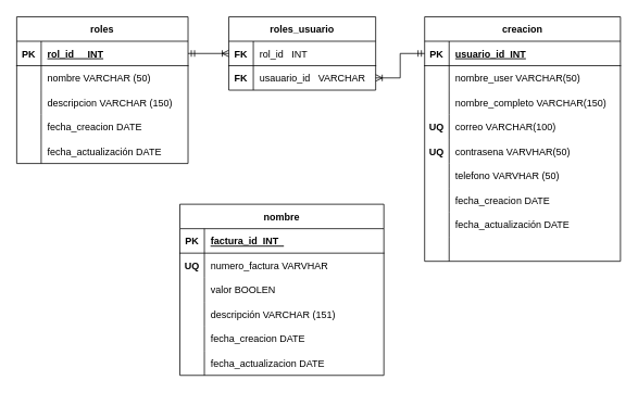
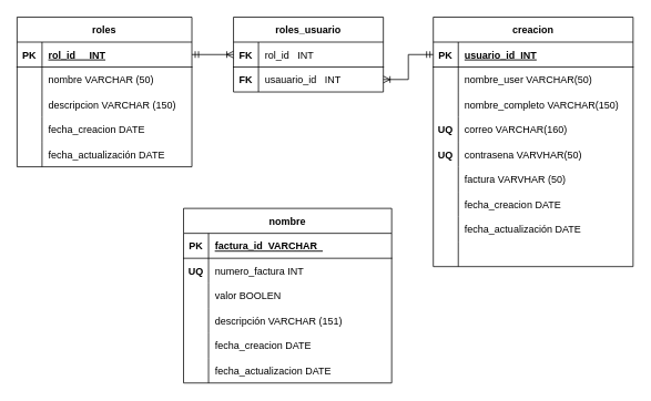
  <mxCell id="0" />
  <mxCell id="1" parent="0" />
  <mxCell id="2" value="roles_usuario" style="shape=table;startSize=30;container=1;collapsible=1;childLayout=tableLayout;fixedRows=1;rowLines=0;fontStyle=1;align=center;resizeLast=1;" parent="1" vertex="1"><mxGeometry x="280" y="20" width="180" height="90" as="geometry" /></mxCell>
  <mxCell id="3" value="" style="shape=tableRow;horizontal=0;startSize=0;swimlaneHead=0;swimlaneBody=0;fillColor=none;collapsible=0;dropTarget=0;points=[[0,0.5],[1,0.5]];portConstraint=eastwest;top=0;left=0;right=0;bottom=1;" parent="2" vertex="1"><mxGeometry y="30" width="180" height="30" as="geometry" /></mxCell>
  <mxCell id="4" value="FK" style="shape=partialRectangle;connectable=0;fillColor=none;top=0;left=0;bottom=0;right=0;fontStyle=1;overflow=hidden;" parent="3" vertex="1"><mxGeometry width="30" height="30" as="geometry"><mxRectangle width="30" height="30" as="alternateBounds" /></mxGeometry></mxCell>
  <mxCell id="5" value="rol_id   INT" style="shape=partialRectangle;connectable=0;fillColor=none;top=0;left=0;bottom=0;right=0;align=left;spacingLeft=6;fontStyle=0;overflow=hidden;" parent="3" vertex="1"><mxGeometry x="30" width="150" height="30" as="geometry"><mxRectangle width="150" height="30" as="alternateBounds" /></mxGeometry></mxCell>
  <mxCell id="6" value="" style="shape=tableRow;horizontal=0;startSize=0;swimlaneHead=0;swimlaneBody=0;fillColor=none;collapsible=0;dropTarget=0;points=[[0,0.5],[1,0.5]];portConstraint=eastwest;top=0;left=0;right=0;bottom=0;" parent="2" vertex="1"><mxGeometry y="60" width="180" height="30" as="geometry" /></mxCell>
  <mxCell id="7" value="FK" style="shape=partialRectangle;connectable=0;fillColor=none;top=0;left=0;bottom=0;right=0;editable=1;overflow=hidden;fontStyle=1" parent="6" vertex="1"><mxGeometry width="30" height="30" as="geometry"><mxRectangle width="30" height="30" as="alternateBounds" /></mxGeometry></mxCell>
- <mxCell id="8" value="usauario_id   VARCHAR" style="shape=partialRectangle;connectable=0;fillColor=none;top=0;left=0;bottom=0;right=0;align=left;spacingLeft=6;overflow=hidden;" parent="6" vertex="1"><mxGeometry x="30" width="150" height="30" as="geometry"><mxRectangle width="150" height="30" as="alternateBounds" /></mxGeometry></mxCell>
+ <mxCell id="8" value="usauario_id   INT" style="shape=partialRectangle;connectable=0;fillColor=none;top=0;left=0;bottom=0;right=0;align=left;spacingLeft=6;overflow=hidden;" parent="6" vertex="1"><mxGeometry x="30" width="150" height="30" as="geometry"><mxRectangle width="150" height="30" as="alternateBounds" /></mxGeometry></mxCell>
  <mxCell id="9" value="creacion" style="shape=table;startSize=30;container=1;collapsible=1;childLayout=tableLayout;fixedRows=1;rowLines=0;fontStyle=1;align=center;resizeLast=1;" parent="1" vertex="1"><mxGeometry x="520" y="20" width="240" height="300" as="geometry" /></mxCell>
  <mxCell id="10" value="" style="shape=tableRow;horizontal=0;startSize=0;swimlaneHead=0;swimlaneBody=0;fillColor=none;collapsible=0;dropTarget=0;points=[[0,0.5],[1,0.5]];portConstraint=eastwest;top=0;left=0;right=0;bottom=1;" parent="9" vertex="1"><mxGeometry y="30" width="240" height="30" as="geometry" /></mxCell>
  <mxCell id="11" value="PK" style="shape=partialRectangle;connectable=0;fillColor=none;top=0;left=0;bottom=0;right=0;fontStyle=1;overflow=hidden;" parent="10" vertex="1"><mxGeometry width="30" height="30" as="geometry"><mxRectangle width="30" height="30" as="alternateBounds" /></mxGeometry></mxCell>
  <mxCell id="12" value="usuario_id  INT" style="shape=partialRectangle;connectable=0;fillColor=none;top=0;left=0;bottom=0;right=0;align=left;spacingLeft=6;fontStyle=5;overflow=hidden;" parent="10" vertex="1"><mxGeometry x="30" width="210" height="30" as="geometry"><mxRectangle width="210" height="30" as="alternateBounds" /></mxGeometry></mxCell>
  <mxCell id="13" value="" style="shape=tableRow;horizontal=0;startSize=0;swimlaneHead=0;swimlaneBody=0;fillColor=none;collapsible=0;dropTarget=0;points=[[0,0.5],[1,0.5]];portConstraint=eastwest;top=0;left=0;right=0;bottom=0;" parent="9" vertex="1"><mxGeometry y="60" width="240" height="30" as="geometry" /></mxCell>
  <mxCell id="14" value="" style="shape=partialRectangle;connectable=0;fillColor=none;top=0;left=0;bottom=0;right=0;editable=1;overflow=hidden;fontStyle=1" parent="13" vertex="1"><mxGeometry width="30" height="30" as="geometry"><mxRectangle width="30" height="30" as="alternateBounds" /></mxGeometry></mxCell>
  <mxCell id="15" value="nombre_user VARCHAR(50)" style="shape=partialRectangle;connectable=0;fillColor=none;top=0;left=0;bottom=0;right=0;align=left;spacingLeft=6;overflow=hidden;" parent="13" vertex="1"><mxGeometry x="30" width="210" height="30" as="geometry"><mxRectangle width="210" height="30" as="alternateBounds" /></mxGeometry></mxCell>
  <mxCell id="16" value="" style="shape=tableRow;horizontal=0;startSize=0;swimlaneHead=0;swimlaneBody=0;fillColor=none;collapsible=0;dropTarget=0;points=[[0,0.5],[1,0.5]];portConstraint=eastwest;top=0;left=0;right=0;bottom=0;" parent="9" vertex="1"><mxGeometry y="90" width="240" height="30" as="geometry" /></mxCell>
  <mxCell id="17" value="    " style="shape=partialRectangle;connectable=0;fillColor=none;top=0;left=0;bottom=0;right=0;editable=1;overflow=hidden;fontStyle=1" parent="16" vertex="1"><mxGeometry width="30" height="30" as="geometry"><mxRectangle width="30" height="30" as="alternateBounds" /></mxGeometry></mxCell>
  <mxCell id="18" value="nombre_completo VARCHAR(150)" style="shape=partialRectangle;connectable=0;fillColor=none;top=0;left=0;bottom=0;right=0;align=left;spacingLeft=6;overflow=hidden;" parent="16" vertex="1"><mxGeometry x="30" width="210" height="30" as="geometry"><mxRectangle width="210" height="30" as="alternateBounds" /></mxGeometry></mxCell>
  <mxCell id="19" value="" style="shape=tableRow;horizontal=0;startSize=0;swimlaneHead=0;swimlaneBody=0;fillColor=none;collapsible=0;dropTarget=0;points=[[0,0.5],[1,0.5]];portConstraint=eastwest;top=0;left=0;right=0;bottom=0;" parent="9" vertex="1"><mxGeometry y="120" width="240" height="30" as="geometry" /></mxCell>
  <mxCell id="20" value="UQ" style="shape=partialRectangle;connectable=0;fillColor=none;top=0;left=0;bottom=0;right=0;editable=1;overflow=hidden;fontStyle=1" parent="19" vertex="1"><mxGeometry width="30" height="30" as="geometry"><mxRectangle width="30" height="30" as="alternateBounds" /></mxGeometry></mxCell>
- <mxCell id="21" value="correo VARCHAR(100)" style="shape=partialRectangle;connectable=0;fillColor=none;top=0;left=0;bottom=0;right=0;align=left;spacingLeft=6;overflow=hidden;" parent="19" vertex="1"><mxGeometry x="30" width="210" height="30" as="geometry"><mxRectangle width="210" height="30" as="alternateBounds" /></mxGeometry></mxCell>
+ <mxCell id="21" value="correo VARCHAR(160)" style="shape=partialRectangle;connectable=0;fillColor=none;top=0;left=0;bottom=0;right=0;align=left;spacingLeft=6;overflow=hidden;" parent="19" vertex="1"><mxGeometry x="30" width="210" height="30" as="geometry"><mxRectangle width="210" height="30" as="alternateBounds" /></mxGeometry></mxCell>
  <mxCell id="22" value="" style="shape=tableRow;horizontal=0;startSize=0;swimlaneHead=0;swimlaneBody=0;fillColor=none;collapsible=0;dropTarget=0;points=[[0,0.5],[1,0.5]];portConstraint=eastwest;top=0;left=0;right=0;bottom=0;" parent="9" vertex="1"><mxGeometry y="150" width="240" height="30" as="geometry" /></mxCell>
  <mxCell id="23" value="UQ" style="shape=partialRectangle;connectable=0;fillColor=none;top=0;left=0;bottom=0;right=0;editable=1;overflow=hidden;fontStyle=1" parent="22" vertex="1"><mxGeometry width="30" height="30" as="geometry"><mxRectangle width="30" height="30" as="alternateBounds" /></mxGeometry></mxCell>
  <mxCell id="24" value="contrasena VARVHAR(50)" style="shape=partialRectangle;connectable=0;fillColor=none;top=0;left=0;bottom=0;right=0;align=left;spacingLeft=6;overflow=hidden;" parent="22" vertex="1"><mxGeometry x="30" width="210" height="30" as="geometry"><mxRectangle width="210" height="30" as="alternateBounds" /></mxGeometry></mxCell>
  <mxCell id="25" value="" style="shape=tableRow;horizontal=0;startSize=0;swimlaneHead=0;swimlaneBody=0;fillColor=none;collapsible=0;dropTarget=0;points=[[0,0.5],[1,0.5]];portConstraint=eastwest;top=0;left=0;right=0;bottom=0;" parent="9" vertex="1"><mxGeometry y="180" width="240" height="30" as="geometry" /></mxCell>
  <mxCell id="26" value="" style="shape=partialRectangle;connectable=0;fillColor=none;top=0;left=0;bottom=0;right=0;editable=1;overflow=hidden;" parent="25" vertex="1"><mxGeometry width="30" height="30" as="geometry"><mxRectangle width="30" height="30" as="alternateBounds" /></mxGeometry></mxCell>
- <mxCell id="27" value="telefono VARVHAR (50)" style="shape=partialRectangle;connectable=0;fillColor=none;top=0;left=0;bottom=0;right=0;align=left;spacingLeft=6;overflow=hidden;" parent="25" vertex="1"><mxGeometry x="30" width="210" height="30" as="geometry"><mxRectangle width="210" height="30" as="alternateBounds" /></mxGeometry></mxCell>
+ <mxCell id="27" value="factura VARVHAR (50)" style="shape=partialRectangle;connectable=0;fillColor=none;top=0;left=0;bottom=0;right=0;align=left;spacingLeft=6;overflow=hidden;" parent="25" vertex="1"><mxGeometry x="30" width="210" height="30" as="geometry"><mxRectangle width="210" height="30" as="alternateBounds" /></mxGeometry></mxCell>
  <mxCell id="28" value="" style="shape=tableRow;horizontal=0;startSize=0;swimlaneHead=0;swimlaneBody=0;fillColor=none;collapsible=0;dropTarget=0;points=[[0,0.5],[1,0.5]];portConstraint=eastwest;top=0;left=0;right=0;bottom=0;" parent="9" vertex="1"><mxGeometry y="210" width="240" height="30" as="geometry" /></mxCell>
  <mxCell id="29" value="" style="shape=partialRectangle;connectable=0;fillColor=none;top=0;left=0;bottom=0;right=0;editable=1;overflow=hidden;" parent="28" vertex="1"><mxGeometry width="30" height="30" as="geometry"><mxRectangle width="30" height="30" as="alternateBounds" /></mxGeometry></mxCell>
  <mxCell id="30" value="fecha_creacion DATE" style="shape=partialRectangle;connectable=0;fillColor=none;top=0;left=0;bottom=0;right=0;align=left;spacingLeft=6;overflow=hidden;" parent="28" vertex="1"><mxGeometry x="30" width="210" height="30" as="geometry"><mxRectangle width="210" height="30" as="alternateBounds" /></mxGeometry></mxCell>
  <mxCell id="31" value="" style="shape=tableRow;horizontal=0;startSize=0;swimlaneHead=0;swimlaneBody=0;fillColor=none;collapsible=0;dropTarget=0;points=[[0,0.5],[1,0.5]];portConstraint=eastwest;top=0;left=0;right=0;bottom=0;" parent="9" vertex="1"><mxGeometry y="240" width="240" height="30" as="geometry" /></mxCell>
  <mxCell id="32" value="" style="shape=partialRectangle;connectable=0;fillColor=none;top=0;left=0;bottom=0;right=0;editable=1;overflow=hidden;fontStyle=1" parent="31" vertex="1"><mxGeometry width="30" height="30" as="geometry"><mxRectangle width="30" height="30" as="alternateBounds" /></mxGeometry></mxCell>
  <mxCell id="33" value="fecha_actualización DATE" style="shape=partialRectangle;connectable=0;fillColor=none;top=0;left=0;bottom=0;right=0;align=left;spacingLeft=6;overflow=hidden;" parent="31" vertex="1"><mxGeometry x="30" width="210" height="30" as="geometry"><mxRectangle width="210" height="30" as="alternateBounds" /></mxGeometry></mxCell>
  <mxCell id="34" value="" style="shape=tableRow;horizontal=0;startSize=0;swimlaneHead=0;swimlaneBody=0;fillColor=none;collapsible=0;dropTarget=0;points=[[0,0.5],[1,0.5]];portConstraint=eastwest;top=0;left=0;right=0;bottom=0;" parent="9" vertex="1"><mxGeometry y="270" width="240" height="30" as="geometry" /></mxCell>
  <mxCell id="35" value="" style="shape=partialRectangle;connectable=0;fillColor=none;top=0;left=0;bottom=0;right=0;editable=1;overflow=hidden;fontStyle=1" parent="34" vertex="1"><mxGeometry width="30" height="30" as="geometry"><mxRectangle width="30" height="30" as="alternateBounds" /></mxGeometry></mxCell>
  <mxCell id="36" value="" style="shape=partialRectangle;connectable=0;fillColor=none;top=0;left=0;bottom=0;right=0;align=left;spacingLeft=6;overflow=hidden;" parent="34" vertex="1"><mxGeometry x="30" width="210" height="30" as="geometry"><mxRectangle width="210" height="30" as="alternateBounds" /></mxGeometry></mxCell>
  <mxCell id="37" value="nombre" style="shape=table;startSize=30;container=1;collapsible=1;childLayout=tableLayout;fixedRows=1;rowLines=0;fontStyle=1;align=center;resizeLast=1;" parent="1" vertex="1"><mxGeometry x="220" y="250" width="250" height="210" as="geometry" /></mxCell>
  <mxCell id="38" value="" style="shape=tableRow;horizontal=0;startSize=0;swimlaneHead=0;swimlaneBody=0;fillColor=none;collapsible=0;dropTarget=0;points=[[0,0.5],[1,0.5]];portConstraint=eastwest;top=0;left=0;right=0;bottom=1;" parent="37" vertex="1"><mxGeometry y="30" width="250" height="30" as="geometry" /></mxCell>
  <mxCell id="39" value="PK" style="shape=partialRectangle;connectable=0;fillColor=none;top=0;left=0;bottom=0;right=0;fontStyle=1;overflow=hidden;" parent="38" vertex="1"><mxGeometry width="30" height="30" as="geometry"><mxRectangle width="30" height="30" as="alternateBounds" /></mxGeometry></mxCell>
- <mxCell id="40" value="factura_id  INT  " style="shape=partialRectangle;connectable=0;fillColor=none;top=0;left=0;bottom=0;right=0;align=left;spacingLeft=6;fontStyle=5;overflow=hidden;" parent="38" vertex="1"><mxGeometry x="30" width="220" height="30" as="geometry"><mxRectangle width="220" height="30" as="alternateBounds" /></mxGeometry></mxCell>
+ <mxCell id="40" value="factura_id  VARCHAR  " style="shape=partialRectangle;connectable=0;fillColor=none;top=0;left=0;bottom=0;right=0;align=left;spacingLeft=6;fontStyle=5;overflow=hidden;" parent="38" vertex="1"><mxGeometry x="30" width="220" height="30" as="geometry"><mxRectangle width="220" height="30" as="alternateBounds" /></mxGeometry></mxCell>
  <mxCell id="41" value="" style="shape=tableRow;horizontal=0;startSize=0;swimlaneHead=0;swimlaneBody=0;fillColor=none;collapsible=0;dropTarget=0;points=[[0,0.5],[1,0.5]];portConstraint=eastwest;top=0;left=0;right=0;bottom=0;" parent="37" vertex="1"><mxGeometry y="60" width="250" height="30" as="geometry" /></mxCell>
  <mxCell id="42" value="UQ" style="shape=partialRectangle;connectable=0;fillColor=none;top=0;left=0;bottom=0;right=0;editable=1;overflow=hidden;fontStyle=1" parent="41" vertex="1"><mxGeometry width="30" height="30" as="geometry"><mxRectangle width="30" height="30" as="alternateBounds" /></mxGeometry></mxCell>
- <mxCell id="43" value="numero_factura VARVHAR" style="shape=partialRectangle;connectable=0;fillColor=none;top=0;left=0;bottom=0;right=0;align=left;spacingLeft=6;overflow=hidden;" parent="41" vertex="1"><mxGeometry x="30" width="220" height="30" as="geometry"><mxRectangle width="220" height="30" as="alternateBounds" /></mxGeometry></mxCell>
+ <mxCell id="43" value="numero_factura INT" style="shape=partialRectangle;connectable=0;fillColor=none;top=0;left=0;bottom=0;right=0;align=left;spacingLeft=6;overflow=hidden;" parent="41" vertex="1"><mxGeometry x="30" width="220" height="30" as="geometry"><mxRectangle width="220" height="30" as="alternateBounds" /></mxGeometry></mxCell>
  <mxCell id="44" value="" style="shape=tableRow;horizontal=0;startSize=0;swimlaneHead=0;swimlaneBody=0;fillColor=none;collapsible=0;dropTarget=0;points=[[0,0.5],[1,0.5]];portConstraint=eastwest;top=0;left=0;right=0;bottom=0;" parent="37" vertex="1"><mxGeometry y="90" width="250" height="30" as="geometry" /></mxCell>
  <mxCell id="45" value="" style="shape=partialRectangle;connectable=0;fillColor=none;top=0;left=0;bottom=0;right=0;editable=1;overflow=hidden;" parent="44" vertex="1"><mxGeometry width="30" height="30" as="geometry"><mxRectangle width="30" height="30" as="alternateBounds" /></mxGeometry></mxCell>
  <mxCell id="46" value="valor BOOLEN" style="shape=partialRectangle;connectable=0;fillColor=none;top=0;left=0;bottom=0;right=0;align=left;spacingLeft=6;overflow=hidden;" parent="44" vertex="1"><mxGeometry x="30" width="220" height="30" as="geometry"><mxRectangle width="220" height="30" as="alternateBounds" /></mxGeometry></mxCell>
  <mxCell id="47" value="" style="shape=tableRow;horizontal=0;startSize=0;swimlaneHead=0;swimlaneBody=0;fillColor=none;collapsible=0;dropTarget=0;points=[[0,0.5],[1,0.5]];portConstraint=eastwest;top=0;left=0;right=0;bottom=0;" parent="37" vertex="1"><mxGeometry y="120" width="250" height="30" as="geometry" /></mxCell>
  <mxCell id="48" value="" style="shape=partialRectangle;connectable=0;fillColor=none;top=0;left=0;bottom=0;right=0;editable=1;overflow=hidden;" parent="47" vertex="1"><mxGeometry width="30" height="30" as="geometry"><mxRectangle width="30" height="30" as="alternateBounds" /></mxGeometry></mxCell>
  <mxCell id="49" value="descripción VARCHAR (151)" style="shape=partialRectangle;connectable=0;fillColor=none;top=0;left=0;bottom=0;right=0;align=left;spacingLeft=6;overflow=hidden;" parent="47" vertex="1"><mxGeometry x="30" width="220" height="30" as="geometry"><mxRectangle width="220" height="30" as="alternateBounds" /></mxGeometry></mxCell>
  <mxCell id="50" value="" style="shape=tableRow;horizontal=0;startSize=0;swimlaneHead=0;swimlaneBody=0;fillColor=none;collapsible=0;dropTarget=0;points=[[0,0.5],[1,0.5]];portConstraint=eastwest;top=0;left=0;right=0;bottom=0;" parent="37" vertex="1"><mxGeometry y="150" width="250" height="30" as="geometry" /></mxCell>
  <mxCell id="51" value="" style="shape=partialRectangle;connectable=0;fillColor=none;top=0;left=0;bottom=0;right=0;editable=1;overflow=hidden;" parent="50" vertex="1"><mxGeometry width="30" height="30" as="geometry"><mxRectangle width="30" height="30" as="alternateBounds" /></mxGeometry></mxCell>
  <mxCell id="52" value="fecha_creacion DATE" style="shape=partialRectangle;connectable=0;fillColor=none;top=0;left=0;bottom=0;right=0;align=left;spacingLeft=6;overflow=hidden;" parent="50" vertex="1"><mxGeometry x="30" width="220" height="30" as="geometry"><mxRectangle width="220" height="30" as="alternateBounds" /></mxGeometry></mxCell>
  <mxCell id="53" value="" style="shape=tableRow;horizontal=0;startSize=0;swimlaneHead=0;swimlaneBody=0;fillColor=none;collapsible=0;dropTarget=0;points=[[0,0.5],[1,0.5]];portConstraint=eastwest;top=0;left=0;right=0;bottom=0;" parent="37" vertex="1"><mxGeometry y="180" width="250" height="30" as="geometry" /></mxCell>
  <mxCell id="54" value="" style="shape=partialRectangle;connectable=0;fillColor=none;top=0;left=0;bottom=0;right=0;editable=1;overflow=hidden;" parent="53" vertex="1"><mxGeometry width="30" height="30" as="geometry"><mxRectangle width="30" height="30" as="alternateBounds" /></mxGeometry></mxCell>
  <mxCell id="55" value="fecha_actualizacion DATE" style="shape=partialRectangle;connectable=0;fillColor=none;top=0;left=0;bottom=0;right=0;align=left;spacingLeft=6;overflow=hidden;" parent="53" vertex="1"><mxGeometry x="30" width="220" height="30" as="geometry"><mxRectangle width="220" height="30" as="alternateBounds" /></mxGeometry></mxCell>
  <mxCell id="56" value="roles" style="shape=table;startSize=30;container=1;collapsible=1;childLayout=tableLayout;fixedRows=1;rowLines=0;fontStyle=1;align=center;resizeLast=1;" parent="1" vertex="1"><mxGeometry x="20" y="20" width="210" height="180" as="geometry" /></mxCell>
  <mxCell id="57" value="" style="shape=tableRow;horizontal=0;startSize=0;swimlaneHead=0;swimlaneBody=0;fillColor=none;collapsible=0;dropTarget=0;points=[[0,0.5],[1,0.5]];portConstraint=eastwest;top=0;left=0;right=0;bottom=1;" parent="56" vertex="1"><mxGeometry y="30" width="210" height="30" as="geometry" /></mxCell>
  <mxCell id="58" value="PK" style="shape=partialRectangle;connectable=0;fillColor=none;top=0;left=0;bottom=0;right=0;fontStyle=1;overflow=hidden;" parent="57" vertex="1"><mxGeometry width="30" height="30" as="geometry"><mxRectangle width="30" height="30" as="alternateBounds" /></mxGeometry></mxCell>
  <mxCell id="59" value="rol_id     INT" style="shape=partialRectangle;connectable=0;fillColor=none;top=0;left=0;bottom=0;right=0;align=left;spacingLeft=6;fontStyle=5;overflow=hidden;" parent="57" vertex="1"><mxGeometry x="30" width="180" height="30" as="geometry"><mxRectangle width="180" height="30" as="alternateBounds" /></mxGeometry></mxCell>
  <mxCell id="60" value="" style="shape=tableRow;horizontal=0;startSize=0;swimlaneHead=0;swimlaneBody=0;fillColor=none;collapsible=0;dropTarget=0;points=[[0,0.5],[1,0.5]];portConstraint=eastwest;top=0;left=0;right=0;bottom=0;" parent="56" vertex="1"><mxGeometry y="60" width="210" height="30" as="geometry" /></mxCell>
  <mxCell id="61" value="" style="shape=partialRectangle;connectable=0;fillColor=none;top=0;left=0;bottom=0;right=0;editable=1;overflow=hidden;" parent="60" vertex="1"><mxGeometry width="30" height="30" as="geometry"><mxRectangle width="30" height="30" as="alternateBounds" /></mxGeometry></mxCell>
  <mxCell id="62" value="nombre VARCHAR (50)" style="shape=partialRectangle;connectable=0;fillColor=none;top=0;left=0;bottom=0;right=0;align=left;spacingLeft=6;overflow=hidden;" parent="60" vertex="1"><mxGeometry x="30" width="180" height="30" as="geometry"><mxRectangle width="180" height="30" as="alternateBounds" /></mxGeometry></mxCell>
  <mxCell id="63" value="" style="shape=tableRow;horizontal=0;startSize=0;swimlaneHead=0;swimlaneBody=0;fillColor=none;collapsible=0;dropTarget=0;points=[[0,0.5],[1,0.5]];portConstraint=eastwest;top=0;left=0;right=0;bottom=0;" parent="56" vertex="1"><mxGeometry y="90" width="210" height="30" as="geometry" /></mxCell>
  <mxCell id="64" value="" style="shape=partialRectangle;connectable=0;fillColor=none;top=0;left=0;bottom=0;right=0;editable=1;overflow=hidden;" parent="63" vertex="1"><mxGeometry width="30" height="30" as="geometry"><mxRectangle width="30" height="30" as="alternateBounds" /></mxGeometry></mxCell>
  <mxCell id="65" value="descripcion VARCHAR (150)" style="shape=partialRectangle;connectable=0;fillColor=none;top=0;left=0;bottom=0;right=0;align=left;spacingLeft=6;overflow=hidden;" parent="63" vertex="1"><mxGeometry x="30" width="180" height="30" as="geometry"><mxRectangle width="180" height="30" as="alternateBounds" /></mxGeometry></mxCell>
  <mxCell id="66" value="" style="shape=tableRow;horizontal=0;startSize=0;swimlaneHead=0;swimlaneBody=0;fillColor=none;collapsible=0;dropTarget=0;points=[[0,0.5],[1,0.5]];portConstraint=eastwest;top=0;left=0;right=0;bottom=0;" parent="56" vertex="1"><mxGeometry y="120" width="210" height="30" as="geometry" /></mxCell>
  <mxCell id="67" value="" style="shape=partialRectangle;connectable=0;fillColor=none;top=0;left=0;bottom=0;right=0;editable=1;overflow=hidden;" parent="66" vertex="1"><mxGeometry width="30" height="30" as="geometry"><mxRectangle width="30" height="30" as="alternateBounds" /></mxGeometry></mxCell>
  <mxCell id="68" value="fecha_creacion DATE" style="shape=partialRectangle;connectable=0;fillColor=none;top=0;left=0;bottom=0;right=0;align=left;spacingLeft=6;overflow=hidden;" parent="66" vertex="1"><mxGeometry x="30" width="180" height="30" as="geometry"><mxRectangle width="180" height="30" as="alternateBounds" /></mxGeometry></mxCell>
  <mxCell id="69" value="" style="shape=tableRow;horizontal=0;startSize=0;swimlaneHead=0;swimlaneBody=0;fillColor=none;collapsible=0;dropTarget=0;points=[[0,0.5],[1,0.5]];portConstraint=eastwest;top=0;left=0;right=0;bottom=0;" parent="56" vertex="1"><mxGeometry y="150" width="210" height="30" as="geometry" /></mxCell>
  <mxCell id="70" value="" style="shape=partialRectangle;connectable=0;fillColor=none;top=0;left=0;bottom=0;right=0;editable=1;overflow=hidden;" parent="69" vertex="1"><mxGeometry width="30" height="30" as="geometry"><mxRectangle width="30" height="30" as="alternateBounds" /></mxGeometry></mxCell>
  <mxCell id="71" value="fecha_actualización DATE" style="shape=partialRectangle;connectable=0;fillColor=none;top=0;left=0;bottom=0;right=0;align=left;spacingLeft=6;overflow=hidden;" parent="69" vertex="1"><mxGeometry x="30" width="180" height="30" as="geometry"><mxRectangle width="180" height="30" as="alternateBounds" /></mxGeometry></mxCell>
  <mxCell id="72" value="" style="fontSize=12;html=1;endArrow=ERoneToMany;startArrow=ERmandOne;rounded=0;verticalAlign=bottom;shadow=0;exitX=0;exitY=0.5;exitDx=0;exitDy=0;entryX=1;entryY=0.5;entryDx=0;entryDy=0;edgeStyle=orthogonalEdgeStyle;" parent="1" source="10" target="6" edge="1"><mxGeometry width="100" height="100" relative="1" as="geometry"><mxPoint x="560" y="120" as="sourcePoint" /><mxPoint x="460" y="65" as="targetPoint" /></mxGeometry></mxCell>
  <mxCell id="73" value="" style="fontSize=12;html=1;endArrow=ERoneToMany;startArrow=ERmandOne;rounded=0;verticalAlign=bottom;shadow=0;entryX=0;entryY=0.5;entryDx=0;entryDy=0;exitX=1;exitY=0.5;exitDx=0;exitDy=0;" parent="1" source="57" target="3" edge="1"><mxGeometry width="100" height="100" relative="1" as="geometry"><mxPoint x="450" y="200" as="sourcePoint" /><mxPoint x="340" y="200" as="targetPoint" /></mxGeometry></mxCell>
